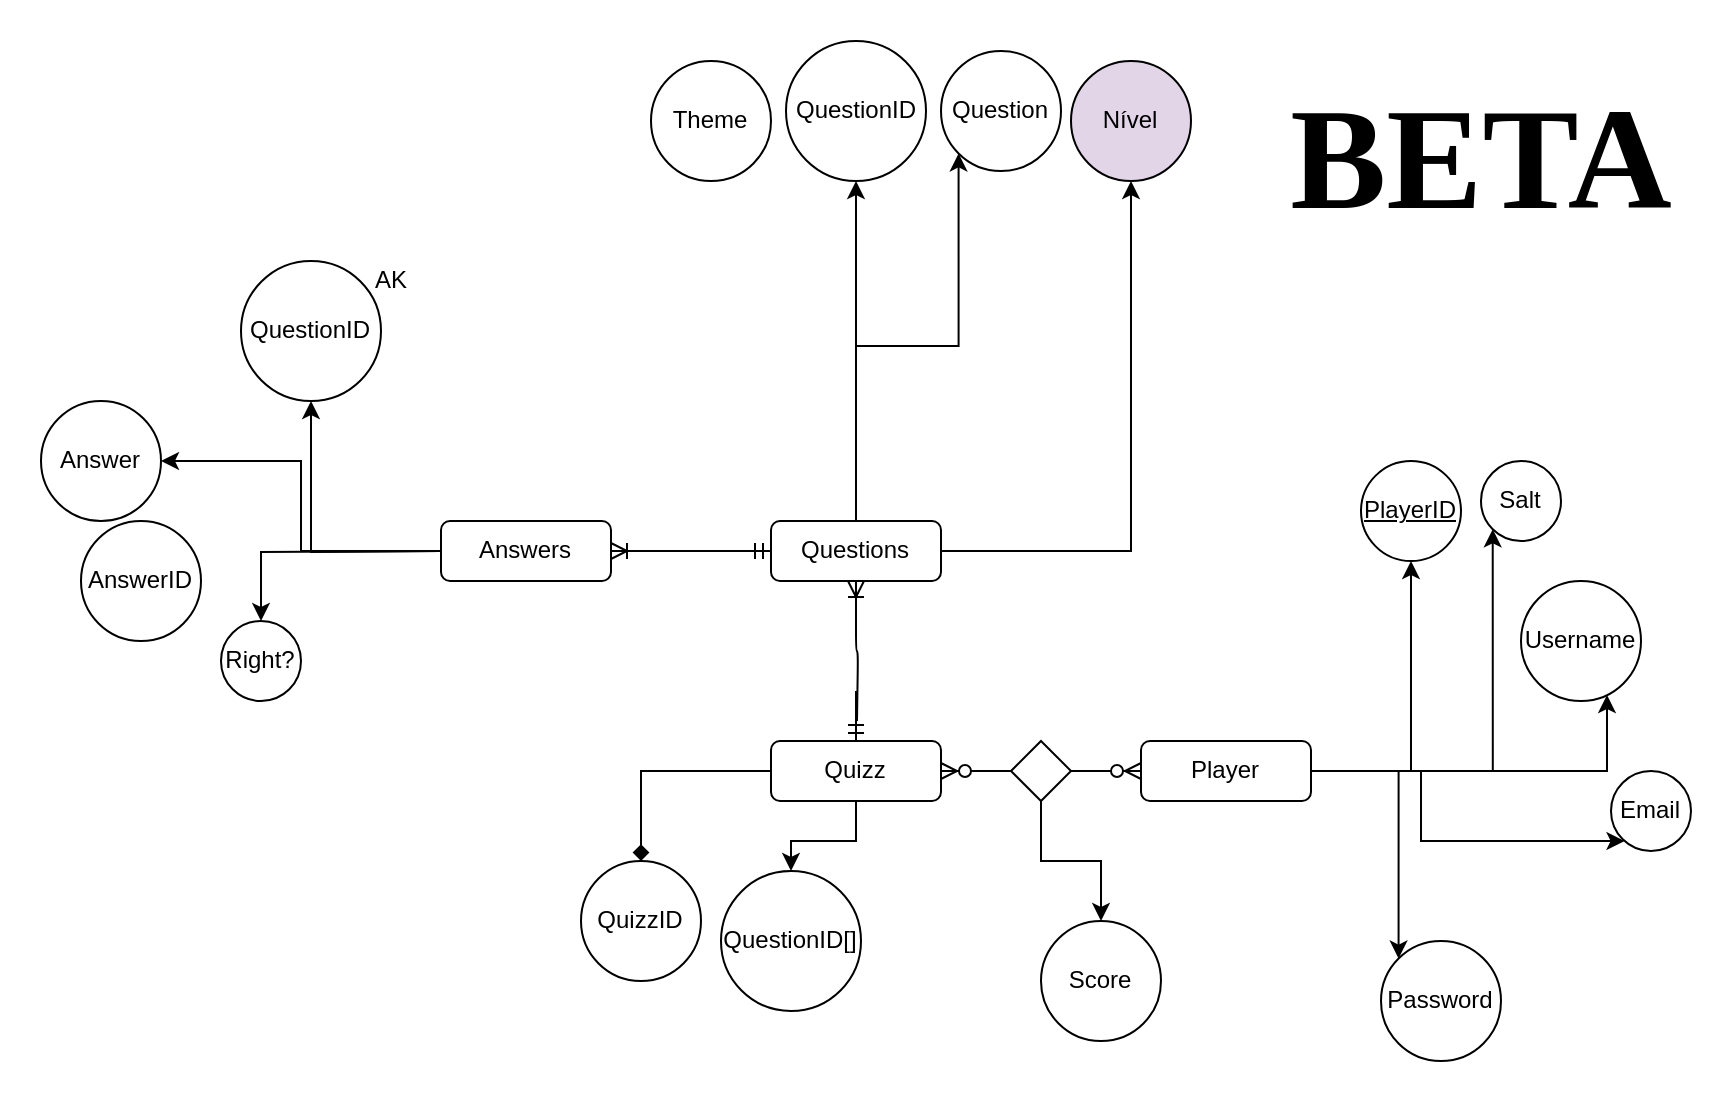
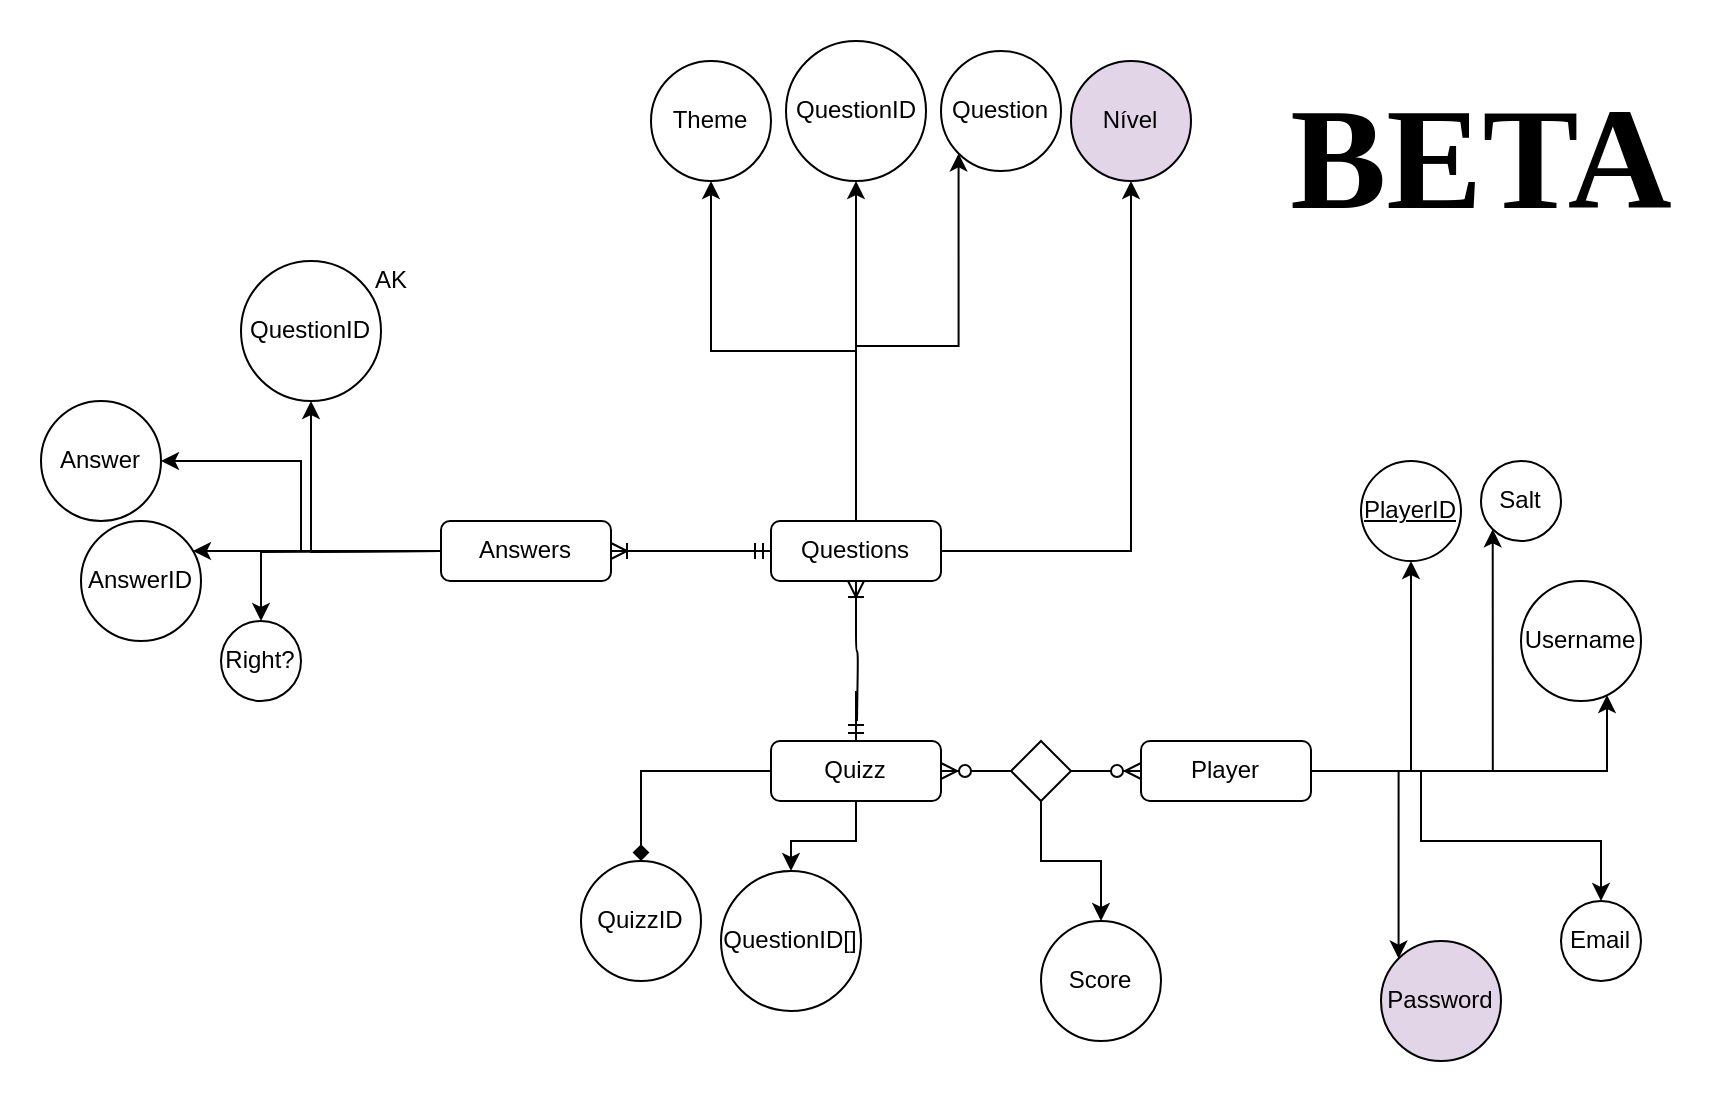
  <mxCell id="0" />
  <mxCell id="1" parent="0" />
  <mxCell id="2" value="Quizz" style="rounded=1;whiteSpace=wrap;html=1;" parent="1" vertex="1"><mxGeometry x="385" y="370" width="85" height="30" as="geometry" /></mxCell>
  <mxCell id="3" style="edgeStyle=orthogonalEdgeStyle;rounded=0;orthogonalLoop=1;jettySize=auto;html=1;" parent="1" source="4" target="19" edge="1"><mxGeometry relative="1" as="geometry"><Array as="points"><mxPoint x="710" y="385" /><mxPoint x="710" y="420" /></Array></mxGeometry></mxCell>
  <mxCell id="4" value="Player" style="rounded=1;whiteSpace=wrap;html=1;" parent="1" vertex="1"><mxGeometry x="570" y="370" width="85" height="30" as="geometry" /></mxCell>
  <mxCell id="5" value="Answers" style="rounded=1;whiteSpace=wrap;html=1;" parent="1" vertex="1"><mxGeometry x="220" y="260" width="85" height="30" as="geometry" /></mxCell>
  <mxCell id="6" value="" style="edgeStyle=orthogonalEdgeStyle;fontSize=11;html=1;endArrow=ERoneToMany;startArrow=none;fontFamily=Helvetica;fontColor=default;align=center;strokeColor=default;" parent="1" target="10" edge="1"><mxGeometry relative="1" as="geometry"><mxPoint x="428" y="360" as="sourcePoint" /></mxGeometry></mxCell>
  <mxCell id="7" value="" style="edgeStyle=orthogonalEdgeStyle;fontSize=11;html=1;endArrow=ERoneToMany;startArrow=ERmandOne;fontFamily=Helvetica;fontColor=default;align=center;strokeColor=default;" parent="1" source="10" target="5" edge="1"><mxGeometry relative="1" as="geometry" /></mxCell>
  <mxCell id="8" value="" style="edgeStyle=orthogonalEdgeStyle;rounded=0;orthogonalLoop=1;jettySize=auto;html=1;" parent="1" source="10" target="22" edge="1"><mxGeometry relative="1" as="geometry" /></mxCell>
  <mxCell id="9" style="edgeStyle=orthogonalEdgeStyle;rounded=0;orthogonalLoop=1;jettySize=auto;html=1;entryX=0;entryY=1;entryDx=0;entryDy=0;" parent="1" source="10" target="28" edge="1"><mxGeometry relative="1" as="geometry" /></mxCell>
  <mxCell id="10" value="Questions" style="rounded=1;whiteSpace=wrap;html=1;" parent="1" vertex="1"><mxGeometry x="385" y="260" width="85" height="30" as="geometry" /></mxCell>
  <mxCell id="11" style="edgeStyle=orthogonalEdgeStyle;rounded=0;orthogonalLoop=1;jettySize=auto;html=1;" parent="1" target="12" edge="1"><mxGeometry relative="1" as="geometry"><mxPoint x="220" y="275" as="sourcePoint" /></mxGeometry></mxCell>
  <mxCell id="12" value="QuestionID" style="ellipse;whiteSpace=wrap;html=1;aspect=fixed;" parent="1" vertex="1"><mxGeometry x="120" y="130" width="70" height="70" as="geometry" /></mxCell>
+ <mxCell id="13" value="" style="edgeStyle=orthogonalEdgeStyle;rounded=0;orthogonalLoop=1;jettySize=auto;html=1;" parent="1" source="5" target="14" edge="1"><mxGeometry relative="1" as="geometry"><Array as="points"><mxPoint x="170" y="275" /><mxPoint x="170" y="275" /></Array></mxGeometry></mxCell>
  <mxCell id="14" value="AnswerID" style="ellipse;whiteSpace=wrap;html=1;aspect=fixed;" parent="1" vertex="1"><mxGeometry x="40" y="260" width="60" height="60" as="geometry" /></mxCell>
  <mxCell id="15" style="edgeStyle=orthogonalEdgeStyle;rounded=0;orthogonalLoop=1;jettySize=auto;html=1;" parent="1" target="16" edge="1"><mxGeometry relative="1" as="geometry"><mxPoint x="220" y="275" as="sourcePoint" /></mxGeometry></mxCell>
  <mxCell id="16" value="Right?" style="ellipse;whiteSpace=wrap;html=1;aspect=fixed;" parent="1" vertex="1"><mxGeometry x="110" y="310" width="40" height="40" as="geometry" /></mxCell>
  <mxCell id="17" value="&lt;u&gt;PlayerID&lt;/u&gt;" style="ellipse;whiteSpace=wrap;html=1;aspect=fixed;" parent="1" vertex="1"><mxGeometry x="680" y="230" width="50" height="50" as="geometry" /></mxCell>
  <mxCell id="18" value="Username" style="ellipse;whiteSpace=wrap;html=1;aspect=fixed;" parent="1" vertex="1"><mxGeometry x="760" y="290" width="60" height="60" as="geometry" /></mxCell>
- <mxCell id="19" value="Email" style="ellipse;whiteSpace=wrap;html=1;aspect=fixed;" parent="1" vertex="1"><mxGeometry x="805" y="385" width="40" height="40" as="geometry" /></mxCell>
+ <mxCell id="19" value="Email" style="ellipse;whiteSpace=wrap;html=1;aspect=fixed;" parent="1" vertex="1"><mxGeometry x="780" y="450" width="40" height="40" as="geometry" /></mxCell>
  <mxCell id="20" value="" style="edgeStyle=orthogonalEdgeStyle;rounded=0;orthogonalLoop=1;jettySize=auto;html=1;" parent="1" source="2" target="21" edge="1"><mxGeometry relative="1" as="geometry" /></mxCell>
  <mxCell id="21" value="QuestionID[]" style="ellipse;whiteSpace=wrap;html=1;aspect=fixed;" parent="1" vertex="1"><mxGeometry x="360" y="435" width="70" height="70" as="geometry" /></mxCell>
  <mxCell id="22" value="QuestionID" style="ellipse;whiteSpace=wrap;html=1;aspect=fixed;" parent="1" vertex="1"><mxGeometry x="392.5" y="20" width="70" height="70" as="geometry" /></mxCell>
- <mxCell id="23" value="Password" style="ellipse;whiteSpace=wrap;html=1;aspect=fixed;" parent="1" vertex="1"><mxGeometry x="690" y="470" width="60" height="60" as="geometry" /></mxCell>
+ <mxCell id="23" value="Password" style="ellipse;whiteSpace=wrap;html=1;aspect=fixed;fillColor=#e1d5e7;" parent="1" vertex="1"><mxGeometry x="690" y="470" width="60" height="60" as="geometry" /></mxCell>
  <mxCell id="24" style="edgeStyle=orthogonalEdgeStyle;rounded=0;orthogonalLoop=1;jettySize=auto;html=1;exitX=1;exitY=0.5;exitDx=0;exitDy=0;entryX=0.5;entryY=1;entryDx=0;entryDy=0;" parent="1" source="4" target="17" edge="1"><mxGeometry relative="1" as="geometry"><mxPoint x="665" y="395" as="sourcePoint" /><mxPoint x="740" y="430" as="targetPoint" /></mxGeometry></mxCell>
  <mxCell id="25" style="edgeStyle=orthogonalEdgeStyle;rounded=0;orthogonalLoop=1;jettySize=auto;html=1;exitX=1;exitY=0.5;exitDx=0;exitDy=0;" parent="1" source="4" target="18" edge="1"><mxGeometry relative="1" as="geometry"><mxPoint x="675" y="405" as="sourcePoint" /><mxPoint x="750" y="440" as="targetPoint" /><Array as="points"><mxPoint x="803" y="385" /></Array></mxGeometry></mxCell>
  <mxCell id="26" style="edgeStyle=orthogonalEdgeStyle;rounded=0;orthogonalLoop=1;jettySize=auto;html=1;exitX=1;exitY=0.5;exitDx=0;exitDy=0;entryX=0;entryY=0;entryDx=0;entryDy=0;" parent="1" source="4" target="23" edge="1"><mxGeometry relative="1" as="geometry"><mxPoint x="685" y="415" as="sourcePoint" /><mxPoint x="760" y="450" as="targetPoint" /></mxGeometry></mxCell>
  <mxCell id="27" value="AK" style="text;html=1;align=center;verticalAlign=middle;resizable=0;points=[];autosize=1;strokeColor=none;fillColor=none;" parent="1" vertex="1"><mxGeometry x="180" y="130" width="30" height="20" as="geometry" /></mxCell>
  <mxCell id="28" value="Question" style="ellipse;whiteSpace=wrap;html=1;aspect=fixed;" parent="1" vertex="1"><mxGeometry x="470" y="25" width="60" height="60" as="geometry" /></mxCell>
  <mxCell id="29" value="" style="edgeStyle=orthogonalEdgeStyle;rounded=0;orthogonalLoop=1;jettySize=auto;html=1;" parent="1" source="5" target="30" edge="1"><mxGeometry relative="1" as="geometry" /></mxCell>
  <mxCell id="30" value="Answer" style="ellipse;whiteSpace=wrap;html=1;aspect=fixed;" parent="1" vertex="1"><mxGeometry y="200" width="60" height="60" as="geometry" x="20" /></mxCell>
  <mxCell id="31" value="" style="edgeStyle=orthogonalEdgeStyle;rounded=0;orthogonalLoop=1;jettySize=auto;html=1;endArrow=diamond;" parent="1" source="2" target="32" edge="1"><mxGeometry relative="1" as="geometry"><mxPoint x="390" y="410" as="sourcePoint" /></mxGeometry></mxCell>
  <mxCell id="32" value="QuizzID" style="ellipse;whiteSpace=wrap;html=1;aspect=fixed;" parent="1" vertex="1"><mxGeometry x="290" y="430" width="60" height="60" as="geometry" /></mxCell>
  <mxCell id="33" value="" style="edgeStyle=orthogonalEdgeStyle;rounded=0;orthogonalLoop=1;jettySize=auto;html=1;exitX=0.5;exitY=1;exitDx=0;exitDy=0;" parent="1" source="36" target="34" edge="1"><mxGeometry relative="1" as="geometry"><mxPoint x="520" y="520" as="sourcePoint" /></mxGeometry></mxCell>
  <mxCell id="34" value="Score" style="ellipse;whiteSpace=wrap;html=1;aspect=fixed;" parent="1" vertex="1"><mxGeometry x="520" y="460" width="60" height="60" as="geometry" /></mxCell>
  <mxCell id="35" value="" style="edgeStyle=entityRelationEdgeStyle;fontSize=12;html=1;endArrow=ERzeroToMany;startArrow=none;rounded=0;exitX=0;exitY=0.5;exitDx=0;exitDy=0;" parent="1" source="36" target="2" edge="1"><mxGeometry width="100" height="100" relative="1" as="geometry"><mxPoint x="445" y="470" as="sourcePoint" /><mxPoint x="530" y="360" as="targetPoint" /></mxGeometry></mxCell>
  <mxCell id="36" value="" style="rhombus;whiteSpace=wrap;html=1;" parent="1" vertex="1"><mxGeometry x="505" y="370" width="30" height="30" as="geometry" /></mxCell>
+ <mxCell id="37" style="edgeStyle=orthogonalEdgeStyle;rounded=0;orthogonalLoop=1;jettySize=auto;html=1;" parent="1" source="10" target="38" edge="1"><mxGeometry relative="1" as="geometry" /></mxCell>
  <mxCell id="38" value="Theme" style="ellipse;whiteSpace=wrap;html=1;aspect=fixed;" parent="1" vertex="1"><mxGeometry x="325" y="30" width="60" height="60" as="geometry" /></mxCell>
  <mxCell id="39" value="Salt" style="ellipse;whiteSpace=wrap;html=1;aspect=fixed;" parent="1" vertex="1"><mxGeometry x="740" y="230" width="40" height="40" as="geometry" /></mxCell>
  <mxCell id="40" style="edgeStyle=orthogonalEdgeStyle;rounded=0;orthogonalLoop=1;jettySize=auto;html=1;exitX=1;exitY=0.5;exitDx=0;exitDy=0;entryX=0;entryY=1;entryDx=0;entryDy=0;" parent="1" source="4" target="39" edge="1"><mxGeometry relative="1" as="geometry"><mxPoint x="665" y="395" as="sourcePoint" /><mxPoint x="715" y="290" as="targetPoint" /><Array as="points"><mxPoint x="746" y="385" /></Array></mxGeometry></mxCell>
  <mxCell id="41" value="Nível" style="ellipse;whiteSpace=wrap;html=1;aspect=fixed;fillColor=#e1d5e7;" vertex="1" parent="1"><mxGeometry x="535" y="30" width="60" height="60" as="geometry" /></mxCell>
  <mxCell id="42" value="" style="edgeStyle=orthogonalEdgeStyle;rounded=0;orthogonalLoop=1;jettySize=auto;html=1;exitX=1;exitY=0.5;exitDx=0;exitDy=0;" edge="1" parent="1" source="10" target="41"><mxGeometry relative="1" as="geometry" /></mxCell>
  <mxCell id="43" value="" style="edgeStyle=orthogonalEdgeStyle;fontSize=11;html=1;endArrow=none;startArrow=ERmandOne;fontFamily=Helvetica;fontColor=default;align=center;strokeColor=default;" edge="1" parent="1" source="2"><mxGeometry relative="1" as="geometry"><mxPoint x="427.5" y="370" as="sourcePoint" /><mxPoint x="427.5" y="345" as="targetPoint" /></mxGeometry></mxCell>
  <mxCell id="44" value="" style="edgeStyle=entityRelationEdgeStyle;fontSize=12;html=1;endArrow=ERzeroToMany;startArrow=none;rounded=0;exitX=1;exitY=0.5;exitDx=0;exitDy=0;entryX=0;entryY=0.5;entryDx=0;entryDy=0;" edge="1" parent="1" source="36" target="4"><mxGeometry width="100" height="100" relative="1" as="geometry"><mxPoint x="570" y="320" as="sourcePoint" /><mxPoint x="535" y="320" as="targetPoint" /></mxGeometry></mxCell>
  <mxCell id="45" value="&lt;b&gt;&lt;font data-font-src=&quot;https://fonts.googleapis.com/css?family=Permanent+Marker&quot; face=&quot;Permanent Marker&quot; style=&quot;font-size: 72px;&quot;&gt;BETA&lt;/font&gt;&lt;/b&gt;" style="text;html=1;align=center;verticalAlign=middle;resizable=0;points=[];autosize=1;strokeColor=none;fillColor=none;" vertex="1" parent="1"><mxGeometry x="640" y="60" width="200" height="40" as="geometry" /></mxCell>
